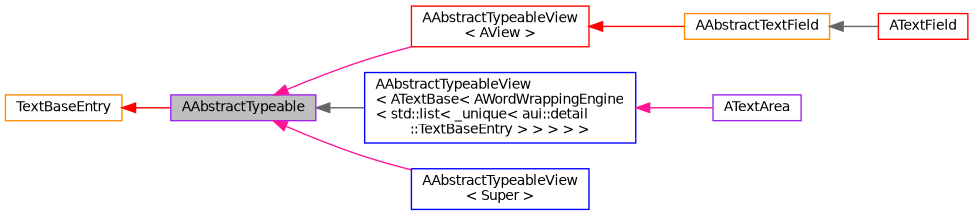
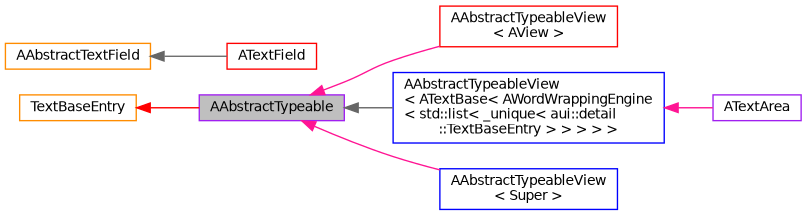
  digraph {
    rankdir=LR
    node [color=purple fillcolor=white fontname=Helvetica fontsize=10 shape=record style=filled]
    edge [color=deeppink dir=back fontname=Helvetica fontsize=10 labelfontname=Helvetica labelfontsize=10 style=solid]
    n1 [fillcolor=grey75 fontcolor=black height=0.2 label=AAbstractTypeable width=0.4]
    n2 [color=red height=0.2 label="AAbstractTypeableView\l\< AView \>" width=0.4]
    n3 [color=blue height=0.2 label="AAbstractTypeableView\l\< ATextBase\< AWordWrappingEngine\l\< std::list\< _unique\< aui::detail\l::TextBaseEntry \> \> \> \> \>" width=0.4]
    n4 [color=blue height=0.2 label="AAbstractTypeableView\l\< Super \>" width=0.4]
    n5 [color=darkorange height=0.2 label=AAbstractTextField width=0.4]
    n6 [height=0.2 label=ATextArea width=0.4]
    n7 [color=darkorange height=0.2 label=TextBaseEntry width=0.4]
    n8 [color=red height=0.2 label=ATextField width=0.4]
    n1 -> n2
    n1 -> n3 [color=gray40]
    n1 -> n4
-   n2 -> n5 [color=red]
    n3 -> n6
    n5 -> n8 [color=gray40]
    n7 -> n1 [color=red]
  }
